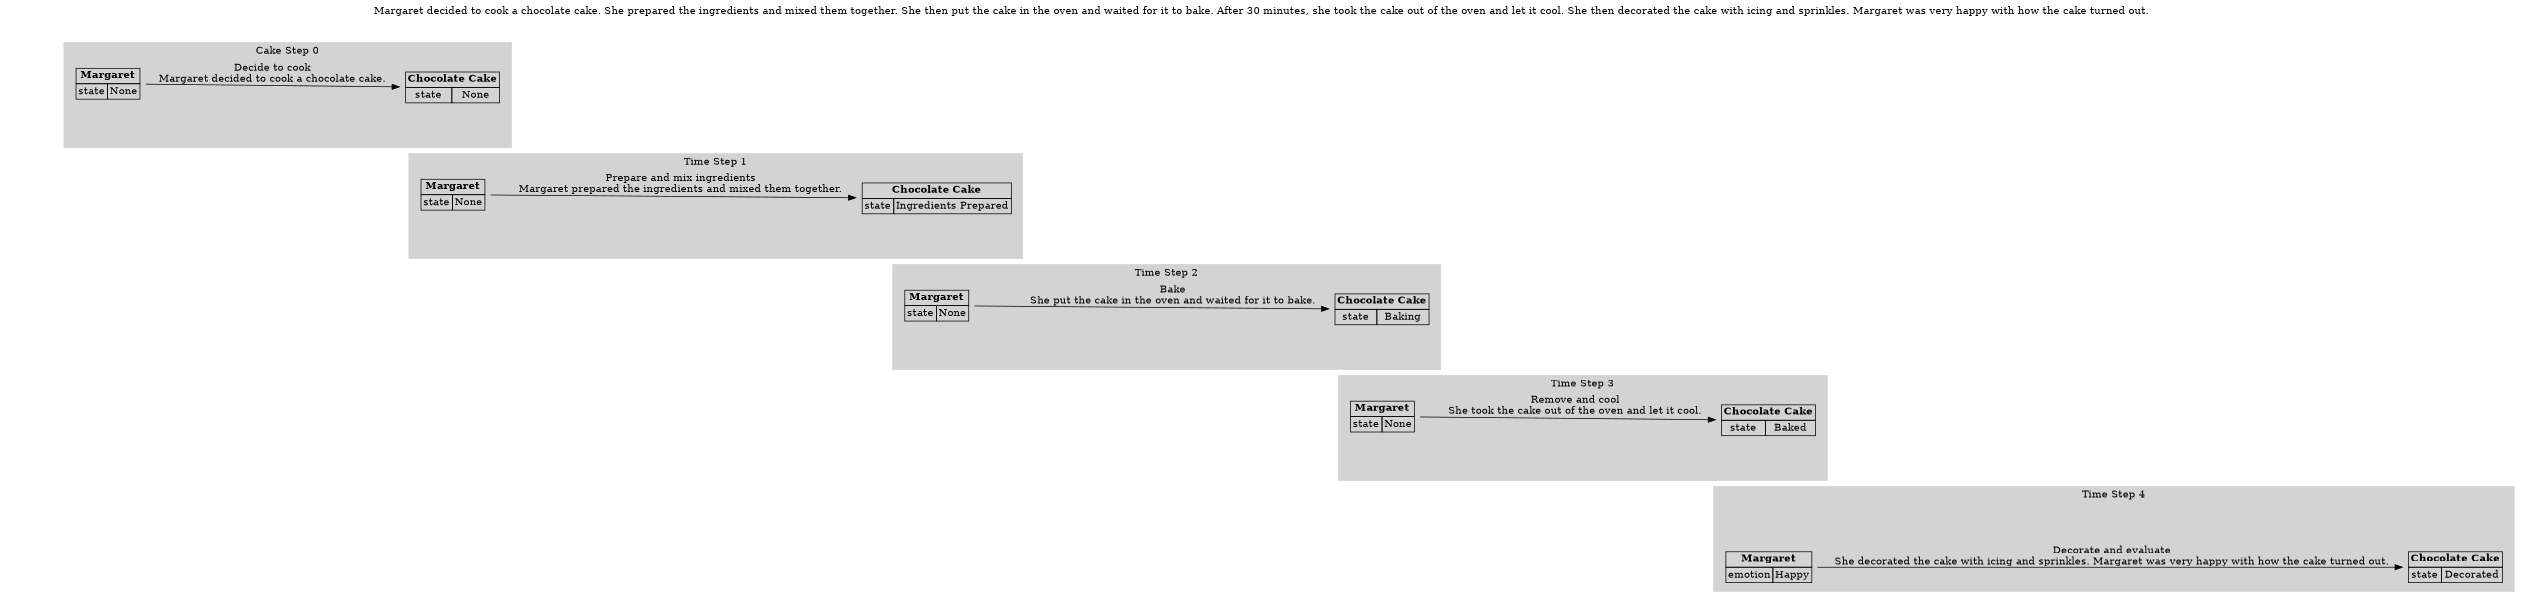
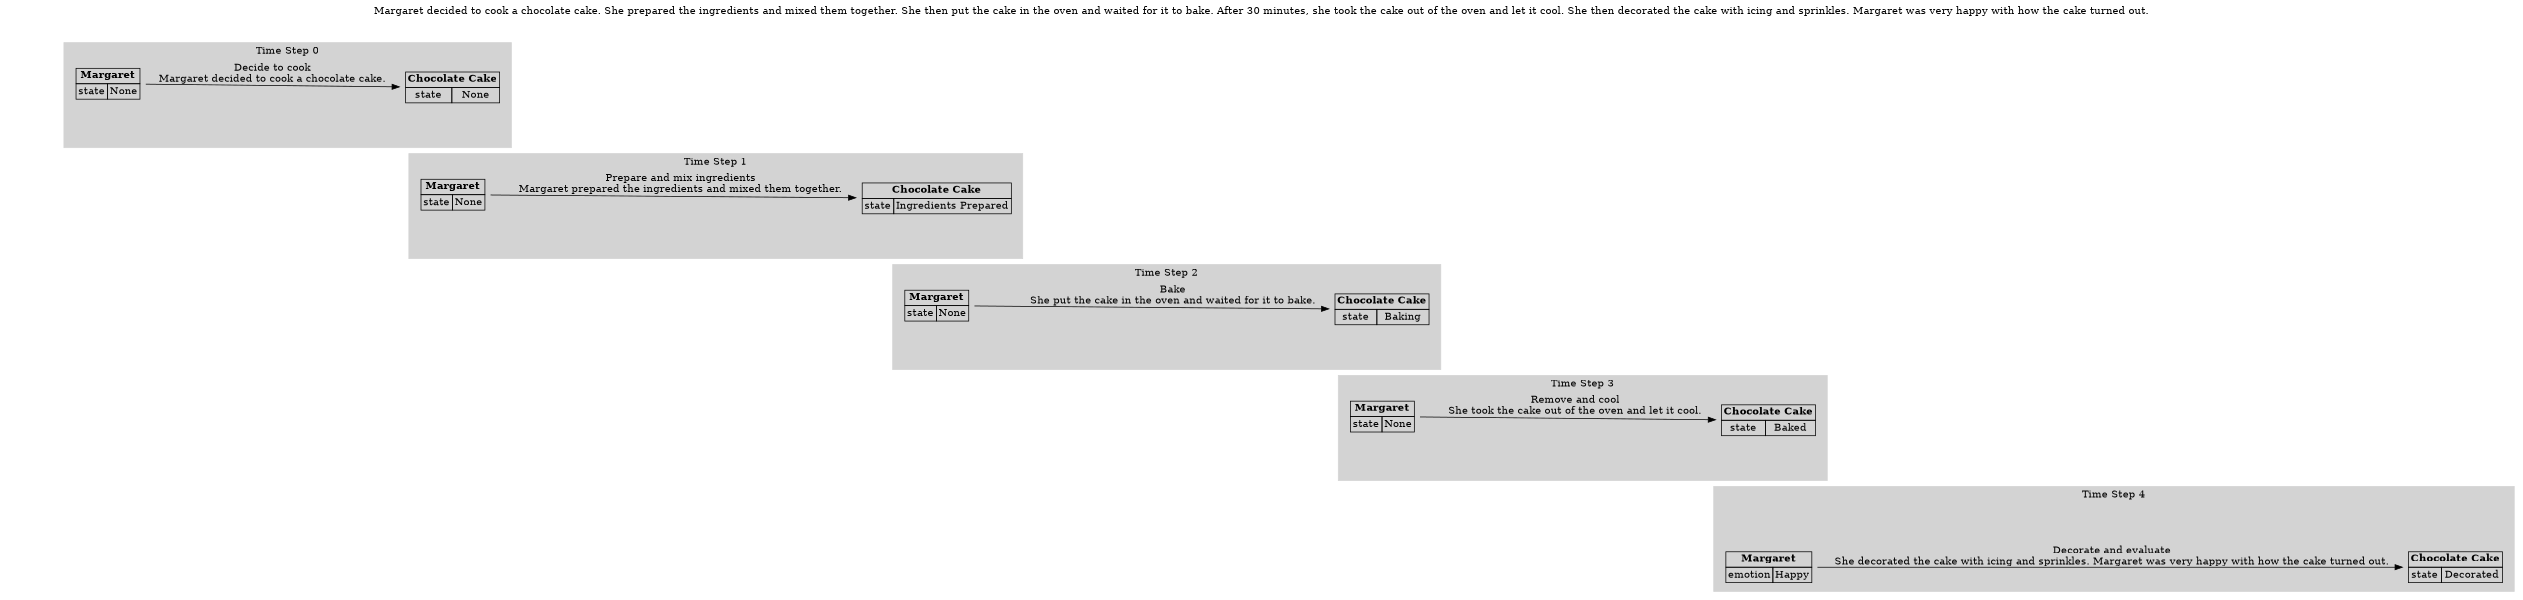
  digraph {
    label="Margaret decided to cook a chocolate cake. She prepared the ingredients and mixed them together. She then put the cake in the oven and waited for it to bake. After 30 minutes, she took the cake out of the oven and let it cool. She then decorated the cake with icing and sprinkles. Margaret was very happy with how the cake turned out."
    labelloc=t
    rankdir=LR
    node [shape=plaintext]
    invisible_1 [style=invisible]
    n2 [label=<<table border='0' cellborder='1' cellspacing='0'><tr><td colspan='2'><b>Margaret</b></td></tr><tr><td>state</td><td>None</td></tr></table>>]
    n3 [label=<<table border='0' cellborder='1' cellspacing='0'><tr><td colspan='2'><b>Chocolate Cake</b></td></tr><tr><td>state</td><td>None</td></tr></table>>]
    invisible_2 [style=invisible]
    n5 [label=<<table border='0' cellborder='1' cellspacing='0'><tr><td colspan='2'><b>Margaret</b></td></tr><tr><td>state</td><td>None</td></tr></table>>]
    n6 [label=<<table border='0' cellborder='1' cellspacing='0'><tr><td colspan='2'><b>Chocolate Cake</b></td></tr><tr><td>state</td><td>Ingredients Prepared</td></tr></table>>]
    invisible_3 [style=invisible]
    n8 [label=<<table border='0' cellborder='1' cellspacing='0'><tr><td colspan='2'><b>Margaret</b></td></tr><tr><td>state</td><td>None</td></tr></table>>]
    n9 [label=<<table border='0' cellborder='1' cellspacing='0'><tr><td colspan='2'><b>Chocolate Cake</b></td></tr><tr><td>state</td><td>Baking</td></tr></table>>]
    invisible_4 [style=invisible]
    n11 [label=<<table border='0' cellborder='1' cellspacing='0'><tr><td colspan='2'><b>Margaret</b></td></tr><tr><td>state</td><td>None</td></tr></table>>]
    n12 [label=<<table border='0' cellborder='1' cellspacing='0'><tr><td colspan='2'><b>Chocolate Cake</b></td></tr><tr><td>state</td><td>Baked</td></tr></table>>]
    invisible_5 [style=invisible]
    n14 [label=<<table border='0' cellborder='1' cellspacing='0'><tr><td colspan='2'><b>Margaret</b></td></tr><tr><td>emotion</td><td>Happy</td></tr></table>>]
    n15 [label=<<table border='0' cellborder='1' cellspacing='0'><tr><td colspan='2'><b>Chocolate Cake</b></td></tr><tr><td>state</td><td>Decorated</td></tr></table>>]
    start [style=invisible]
    subgraph cluster_1 {
      color=lightgrey
-     label="Cake Step 0"
+     label="Time Step 0"
      style=filled
      invisible_1
      n2
      n3
    }
    subgraph cluster_2 {
      color=lightgrey
      label="Time Step 1"
      style=filled
      invisible_2
      n5
      n6
    }
    subgraph cluster_3 {
      color=lightgrey
      label="Time Step 2"
      style=filled
      invisible_3
      n8
      n9
    }
    subgraph cluster_4 {
      color=lightgrey
      label="Time Step 3"
      style=filled
      invisible_4
      n11
      n12
    }
    subgraph cluster_5 {
      color=lightgrey
      label="Time Step 4"
      style=filled
      invisible_5
      n14
      n15
    }
    invisible_1 -> invisible_2 [style=invis]
    n2 -> n3 [label="Decide to cook\nMargaret decided to cook a chocolate cake."]
    invisible_2 -> invisible_3 [style=invis]
    n5 -> n6 [label="Prepare and mix ingredients\nMargaret prepared the ingredients and mixed them together."]
    invisible_3 -> invisible_4 [style=invis]
    n8 -> n9 [label="Bake\nShe put the cake in the oven and waited for it to bake."]
    invisible_4 -> invisible_5 [style=invis]
    n11 -> n12 [label="Remove and cool\nShe took the cake out of the oven and let it cool."]
    n14 -> n15 [label="Decorate and evaluate\nShe decorated the cake with icing and sprinkles. Margaret was very happy with how the cake turned out."]
    start -> invisible_1 [style=invis]
  }
